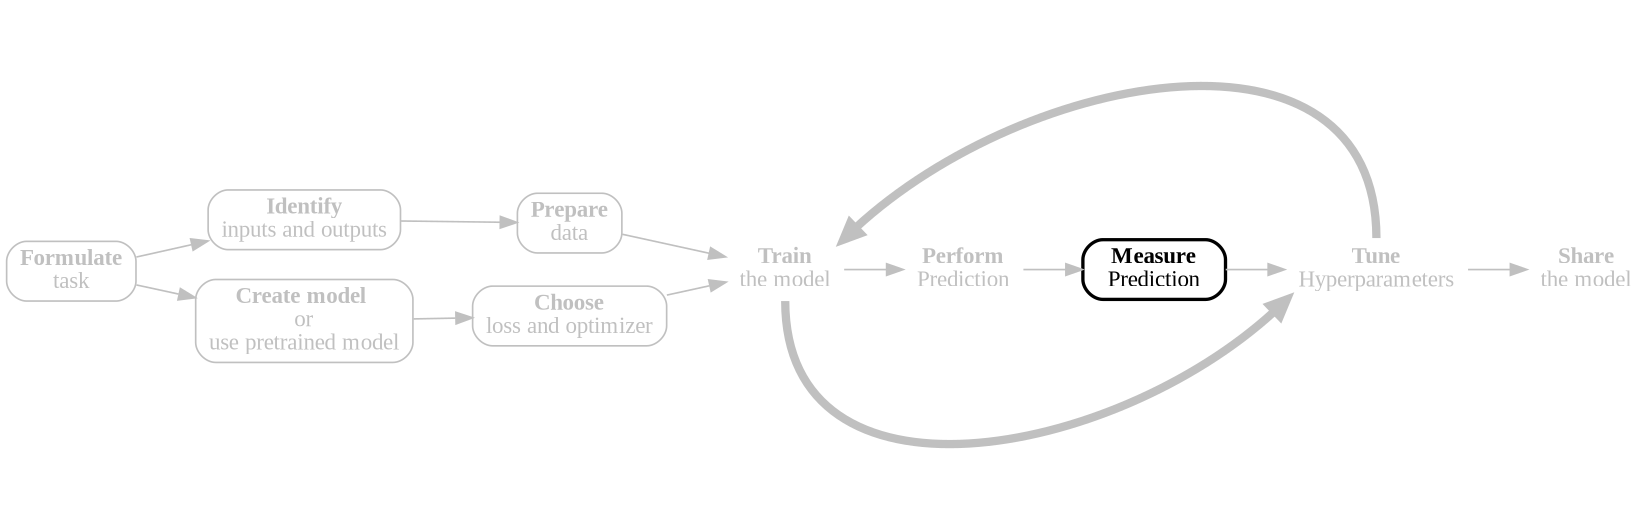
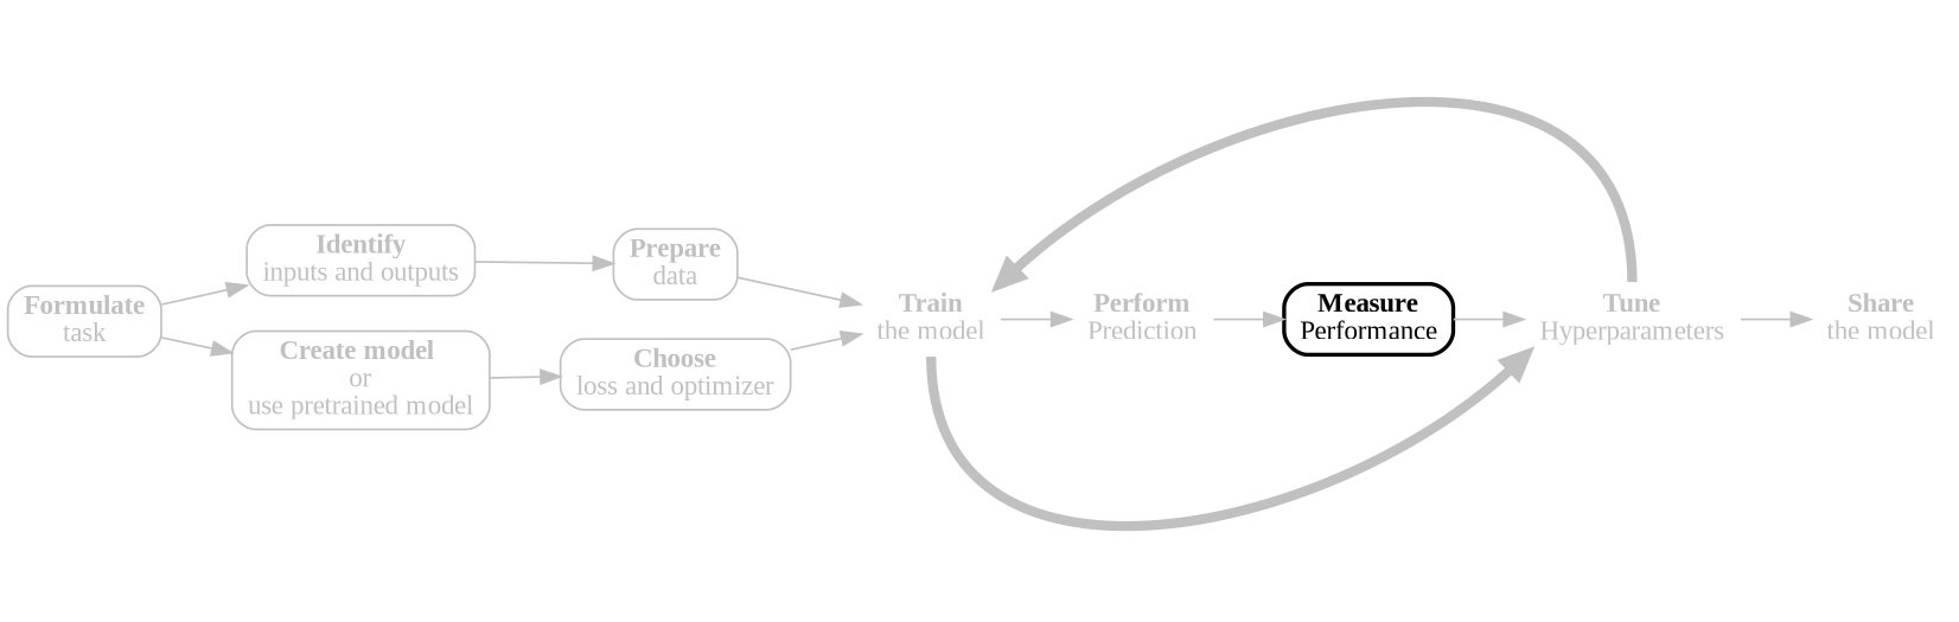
  digraph {
    rankdir=LR
    fontname="Liberation Serif"
    node [color=grey fontcolor=grey shape=rect style=rounded fontname="Liberation Serif"]
    edge [color=grey fontname="Liberation Serif"]
    n1 [color=white label=<<B>Train</B><BR/>the model>]
    n2 [color=white label=<<B>Perform</B><BR/>Prediction>]
-   n3 [color=black fontcolor=black label=<<B>Measure</B><BR/>Prediction> penwidth=2]
+   n3 [color=black fontcolor=black label=<<B>Measure</B><BR/>Performance> penwidth=2]
    n4 [color=white label=<<B>Tune</B><BR/>Hyperparameters>]
    n5 [color=white label=<<B>Share</B><BR/>the model>]
    n6 [label=<<B>Formulate</B><BR/>task>]
    n7 [label=<<B>Identify</B><BR/>inputs and outputs>]
    n8 [label=<<B>Create model </B><BR/>or<BR/>use pretrained model>]
    n9 [label=<<B>Prepare</B><BR/>data>]
    n10 [label=<<B>Choose</B><BR/>loss and optimizer>]
    subgraph sub_1 {
      n1
      n2
      n3
      n4
      n5
    }
    n1 -> n2
    n1 -> n4 [headport=sw penwidth=5 tailport=s]
    n2 -> n3
    n3 -> n4
    n4 -> n1 [headport=ne penwidth=5 tailport=n]
    n4 -> n5
    n6 -> n7
    n6 -> n8
    n7 -> n9
    n8 -> n10
    n9 -> n1
    n10 -> n1
  }
